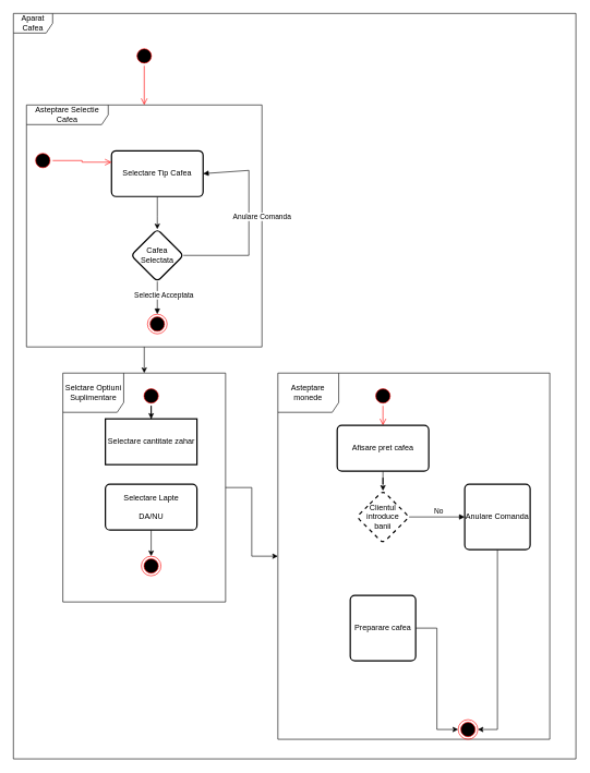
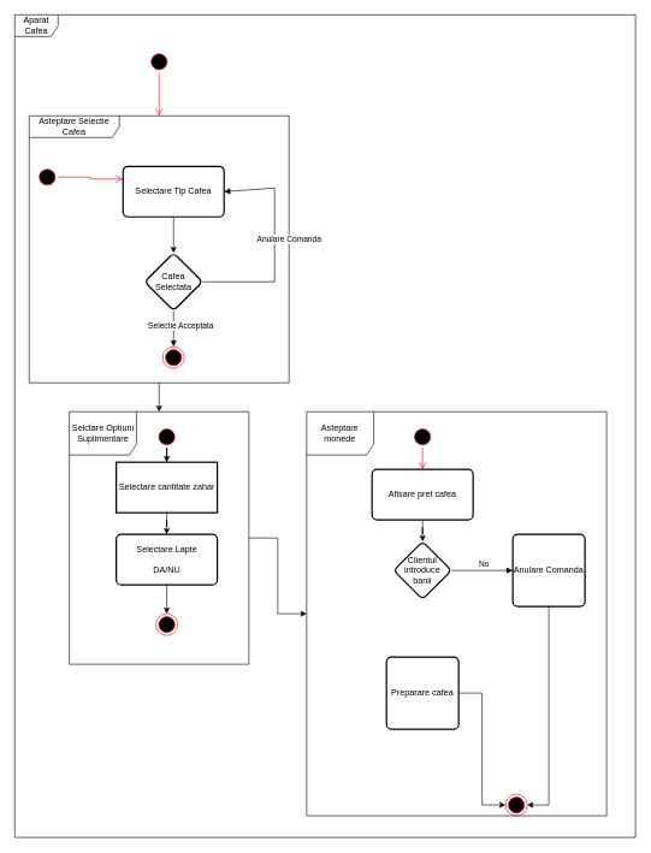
  <mxCell id="0" />
  <mxCell id="1" parent="0" />
  <mxCell id="2" value="Aparat Cafea" style="shape=umlFrame;whiteSpace=wrap;html=1;" vertex="1" parent="1"><mxGeometry x="20" y="20" width="860" height="1140" as="geometry" /></mxCell>
  <mxCell id="3" value="" style="ellipse;html=1;shape=startState;fillColor=#000000;strokeColor=#ff0000;" vertex="1" parent="1"><mxGeometry x="205" y="70" width="30" height="30" as="geometry" /></mxCell>
  <mxCell id="4" value="" style="edgeStyle=orthogonalEdgeStyle;html=1;verticalAlign=bottom;endArrow=open;endSize=8;strokeColor=#ff0000;rounded=0;" edge="1" source="3" parent="1" target="6"><mxGeometry relative="1" as="geometry"><mxPoint x="225" y="120" as="targetPoint" /></mxGeometry></mxCell>
  <mxCell id="5" style="edgeStyle=orthogonalEdgeStyle;rounded=0;orthogonalLoop=1;jettySize=auto;html=1;" edge="1" parent="1" source="6" target="16"><mxGeometry relative="1" as="geometry"><mxPoint x="207.5" y="600" as="targetPoint" /></mxGeometry></mxCell>
  <mxCell id="6" value="Asteptare Selectie Cafea" style="shape=umlFrame;whiteSpace=wrap;html=1;width=125;height=30;" vertex="1" parent="1"><mxGeometry x="40" y="160" width="360" height="370" as="geometry" /></mxCell>
  <mxCell id="7" value="" style="edgeStyle=orthogonalEdgeStyle;rounded=0;orthogonalLoop=1;jettySize=auto;html=1;" edge="1" parent="1" source="8" target="11"><mxGeometry relative="1" as="geometry"><Array as="points"><mxPoint x="240" y="330" /><mxPoint x="240" y="330" /></Array></mxGeometry></mxCell>
  <mxCell id="8" value="Selectare Tip Cafea" style="rounded=1;whiteSpace=wrap;html=1;absoluteArcSize=1;arcSize=14;strokeWidth=2;" vertex="1" parent="1"><mxGeometry x="170" y="230" width="140" height="70" as="geometry" /></mxCell>
  <mxCell id="9" value="" style="ellipse;html=1;shape=startState;fillColor=#000000;strokeColor=#ff0000;" vertex="1" parent="1"><mxGeometry x="50" y="230" width="30" height="30" as="geometry" /></mxCell>
  <mxCell id="10" value="" style="edgeStyle=orthogonalEdgeStyle;html=1;verticalAlign=bottom;endArrow=open;endSize=8;strokeColor=#ff0000;rounded=0;entryX=0;entryY=0.25;entryDx=0;entryDy=0;" edge="1" source="9" parent="1" target="8"><mxGeometry relative="1" as="geometry"><mxPoint x="85" y="320" as="targetPoint" /></mxGeometry></mxCell>
  <mxCell id="11" value="Cafea Selectata" style="rhombus;whiteSpace=wrap;html=1;rounded=1;arcSize=14;strokeWidth=2;" vertex="1" parent="1"><mxGeometry x="200" y="350" width="80" height="80" as="geometry" /></mxCell>
  <mxCell id="12" value="" style="ellipse;html=1;shape=endState;fillColor=#000000;strokeColor=#ff0000;" vertex="1" parent="1"><mxGeometry x="225" y="480" width="30" height="30" as="geometry" /></mxCell>
  <mxCell id="13" value="Anulare Comanda" style="html=1;verticalAlign=bottom;endArrow=block;rounded=0;entryX=1;entryY=0.5;entryDx=0;entryDy=0;exitX=1;exitY=0.5;exitDx=0;exitDy=0;" edge="1" parent="1" source="11" target="8"><mxGeometry x="-0.001" y="-20" width="80" relative="1" as="geometry"><mxPoint x="290" y="390" as="sourcePoint" /><mxPoint x="370" y="390" as="targetPoint" /><Array as="points"><mxPoint x="380" y="390" /><mxPoint x="380" y="260" /></Array><mxPoint as="offset" /></mxGeometry></mxCell>
  <mxCell id="14" value="Selectie Acceptata" style="html=1;verticalAlign=bottom;endArrow=block;rounded=0;entryX=0.5;entryY=0;entryDx=0;entryDy=0;" edge="1" parent="1" source="11" target="12"><mxGeometry x="0.2" y="10" width="80" relative="1" as="geometry"><mxPoint x="110" y="440" as="sourcePoint" /><mxPoint x="190" y="440" as="targetPoint" /><mxPoint as="offset" /></mxGeometry></mxCell>
  <mxCell id="15" value="" style="edgeStyle=orthogonalEdgeStyle;rounded=0;orthogonalLoop=1;jettySize=auto;html=1;" edge="1" parent="1" source="16" target="24"><mxGeometry relative="1" as="geometry" /></mxCell>
  <mxCell id="16" value="Selctare Optiuni Suplimentare" style="shape=umlFrame;whiteSpace=wrap;html=1;width=93;height=60;" vertex="1" parent="1"><mxGeometry x="95.62" y="570" width="248.75" height="350" as="geometry" /></mxCell>
+ <mxCell id="17" value="" style="edgeStyle=orthogonalEdgeStyle;rounded=0;orthogonalLoop=1;jettySize=auto;html=1;" edge="1" parent="1" source="18" target="22"><mxGeometry relative="1" as="geometry" /></mxCell>
  <mxCell id="18" value="Selectare cantitate zahar" style="whiteSpace=wrap;html=1;absoluteArcSize=1;arcSize=14;strokeWidth=2;rounded=0;" vertex="1" parent="1"><mxGeometry x="160.62" y="640" width="140" height="70" as="geometry" /></mxCell>
  <mxCell id="19" style="edgeStyle=orthogonalEdgeStyle;rounded=0;orthogonalLoop=1;jettySize=auto;html=1;entryX=0.5;entryY=0;entryDx=0;entryDy=0;" edge="1" parent="1" source="20" target="18"><mxGeometry relative="1" as="geometry" /></mxCell>
  <mxCell id="20" value="" style="ellipse;html=1;shape=startState;fillColor=#000000;strokeColor=#ff0000;" vertex="1" parent="1"><mxGeometry x="215.62" y="590" width="30" height="30" as="geometry" /></mxCell>
  <mxCell id="21" style="edgeStyle=orthogonalEdgeStyle;rounded=0;orthogonalLoop=1;jettySize=auto;html=1;entryX=0.5;entryY=0;entryDx=0;entryDy=0;" edge="1" parent="1" source="22" target="23"><mxGeometry relative="1" as="geometry" /></mxCell>
  <mxCell id="22" value="Selectare Lapte&lt;br&gt;&lt;br&gt;DA/NU" style="rounded=1;whiteSpace=wrap;html=1;absoluteArcSize=1;arcSize=14;strokeWidth=2;" vertex="1" parent="1"><mxGeometry x="160.62" y="740" width="140" height="70" as="geometry" /></mxCell>
  <mxCell id="23" value="" style="ellipse;html=1;shape=endState;fillColor=#000000;strokeColor=#ff0000;" vertex="1" parent="1"><mxGeometry x="215.62" y="850" width="30" height="30" as="geometry" /></mxCell>
  <mxCell id="24" value="Asteptare monede" style="shape=umlFrame;whiteSpace=wrap;html=1;width=93;height=60;" vertex="1" parent="1"><mxGeometry x="424.37" y="570" width="415.63" height="560" as="geometry" /></mxCell>
  <mxCell id="25" value="" style="ellipse;html=1;shape=startState;fillColor=#000000;strokeColor=#ff0000;" vertex="1" parent="1"><mxGeometry x="570" y="590" width="30" height="30" as="geometry" /></mxCell>
  <mxCell id="26" value="" style="edgeStyle=orthogonalEdgeStyle;html=1;verticalAlign=bottom;endArrow=open;endSize=8;strokeColor=#ff0000;rounded=0;" edge="1" source="25" parent="1"><mxGeometry relative="1" as="geometry"><mxPoint x="585" y="650" as="targetPoint" /></mxGeometry></mxCell>
  <mxCell id="27" value="" style="edgeStyle=orthogonalEdgeStyle;rounded=0;orthogonalLoop=1;jettySize=auto;html=1;" edge="1" parent="1" source="28" target="29"><mxGeometry relative="1" as="geometry" /></mxCell>
  <mxCell id="28" value="Afisare pret cafea" style="rounded=1;whiteSpace=wrap;html=1;absoluteArcSize=1;arcSize=14;strokeWidth=2;" vertex="1" parent="1"><mxGeometry x="515" y="650" width="140" height="70" as="geometry" /></mxCell>
- <mxCell id="29" value="Clientul introduce banii" style="rhombus;whiteSpace=wrap;html=1;rounded=1;arcSize=14;strokeWidth=2;dashed=1;" vertex="1" parent="1"><mxGeometry x="545" y="750" width="80" height="80" as="geometry" /></mxCell>
+ <mxCell id="29" value="Clientul introduce banii" style="rhombus;whiteSpace=wrap;html=1;rounded=1;arcSize=14;strokeWidth=2;" vertex="1" parent="1"><mxGeometry x="545" y="750" width="80" height="80" as="geometry" /></mxCell>
  <mxCell id="30" style="edgeStyle=orthogonalEdgeStyle;rounded=0;orthogonalLoop=1;jettySize=auto;html=1;entryX=1;entryY=0.5;entryDx=0;entryDy=0;" edge="1" parent="1" source="31" target="35"><mxGeometry relative="1" as="geometry" /></mxCell>
  <mxCell id="31" value="Anulare Comanda" style="rounded=1;whiteSpace=wrap;html=1;absoluteArcSize=1;arcSize=14;strokeWidth=2;" vertex="1" parent="1"><mxGeometry x="710" y="740" width="100" height="100" as="geometry" /></mxCell>
  <mxCell id="32" value="No" style="html=1;verticalAlign=bottom;endArrow=block;rounded=0;exitX=1;exitY=0.5;exitDx=0;exitDy=0;entryX=0;entryY=0.5;entryDx=0;entryDy=0;" edge="1" parent="1" source="29" target="31"><mxGeometry x="0.059" width="80" relative="1" as="geometry"><mxPoint x="625" y="850" as="sourcePoint" /><mxPoint x="705" y="850" as="targetPoint" /><mxPoint as="offset" /></mxGeometry></mxCell>
  <mxCell id="33" style="edgeStyle=orthogonalEdgeStyle;rounded=0;orthogonalLoop=1;jettySize=auto;html=1;entryX=0;entryY=0.5;entryDx=0;entryDy=0;" edge="1" parent="1" source="34" target="35"><mxGeometry relative="1" as="geometry" /></mxCell>
  <mxCell id="34" value="Preparare cafea" style="rounded=1;whiteSpace=wrap;html=1;absoluteArcSize=1;arcSize=14;strokeWidth=2;" vertex="1" parent="1"><mxGeometry x="535" y="910" width="100" height="100" as="geometry" /></mxCell>
  <mxCell id="35" value="" style="ellipse;html=1;shape=endState;fillColor=#000000;strokeColor=#ff0000;" vertex="1" parent="1"><mxGeometry x="700" y="1100" width="30" height="30" as="geometry" /></mxCell>
